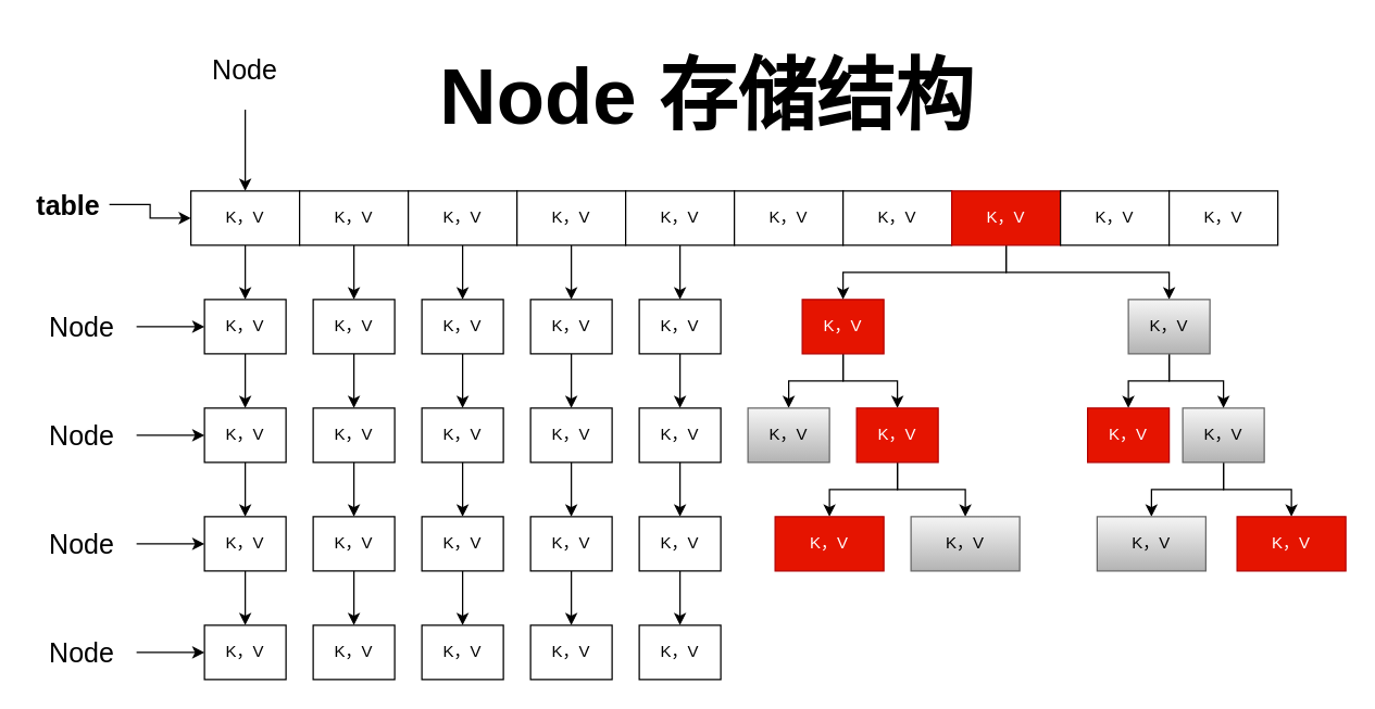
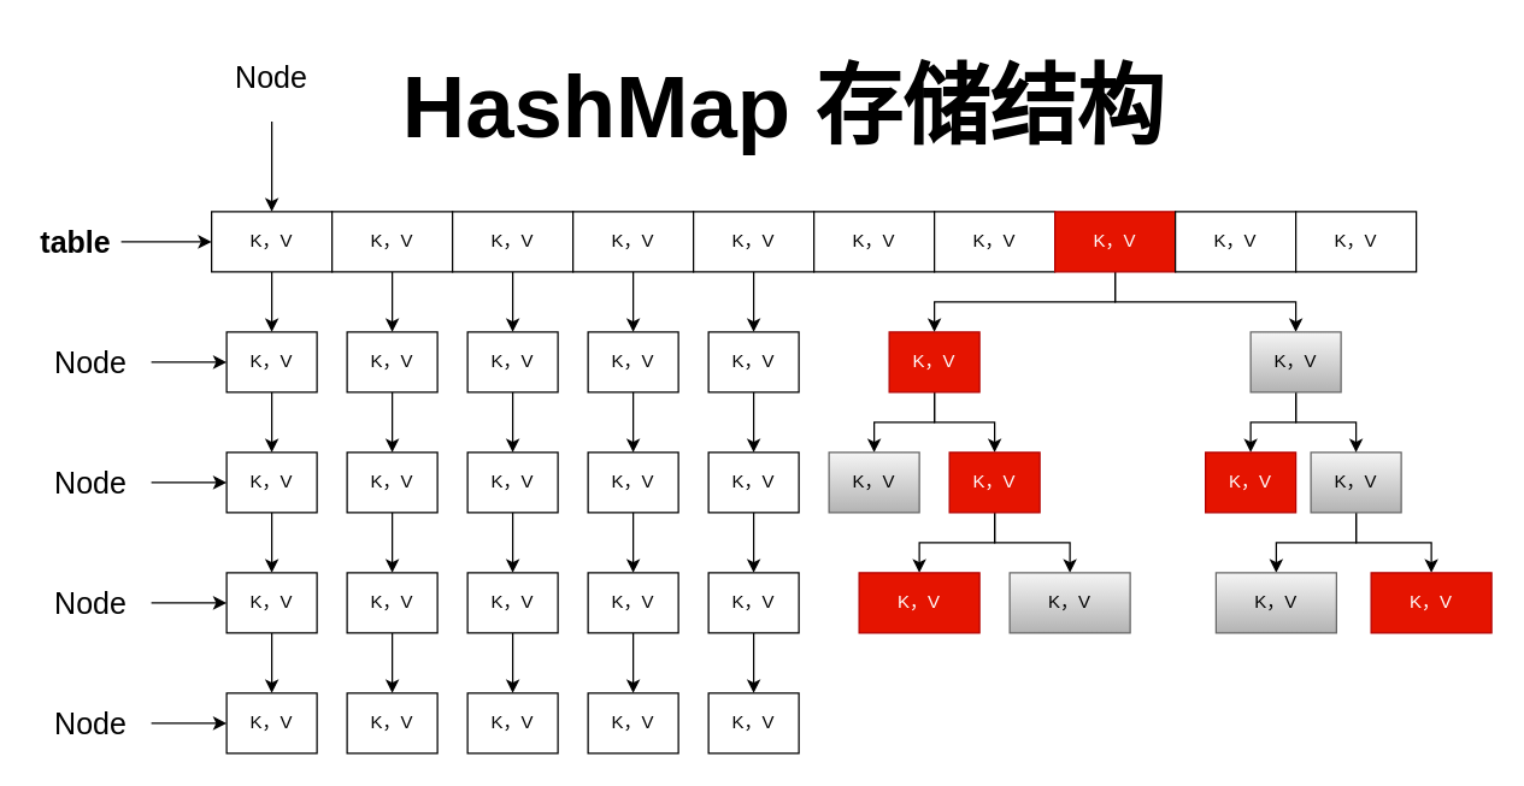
  <mxCell id="0" />
  <mxCell id="1" parent="0" />
  <mxCell id="2" style="edgeStyle=orthogonalEdgeStyle;rounded=0;orthogonalLoop=1;jettySize=auto;html=1;entryX=0.5;entryY=0;entryDx=0;entryDy=0;fontSize=20;" edge="1" parent="1" source="3" target="13"><mxGeometry relative="1" as="geometry" /></mxCell>
  <mxCell id="3" value="K，V" style="rounded=0;whiteSpace=wrap;html=1;" vertex="1" parent="1"><mxGeometry x="140" y="140" width="80" height="40" as="geometry" /></mxCell>
  <mxCell id="4" style="edgeStyle=orthogonalEdgeStyle;rounded=0;orthogonalLoop=1;jettySize=auto;html=1;fontSize=20;" edge="1" parent="1" source="5" target="20"><mxGeometry relative="1" as="geometry" /></mxCell>
  <mxCell id="5" value="K，V" style="rounded=0;whiteSpace=wrap;html=1;" vertex="1" parent="1"><mxGeometry x="220" y="140" width="80" height="40" as="geometry" /></mxCell>
  <mxCell id="6" style="edgeStyle=orthogonalEdgeStyle;rounded=0;orthogonalLoop=1;jettySize=auto;html=1;entryX=0.5;entryY=0;entryDx=0;entryDy=0;fontSize=20;" edge="1" parent="1" source="7"><mxGeometry relative="1" as="geometry"><mxPoint x="340" y="220" as="targetPoint" /></mxGeometry></mxCell>
  <mxCell id="7" value="K，V" style="rounded=0;whiteSpace=wrap;html=1;" vertex="1" parent="1"><mxGeometry x="300" y="140" width="80" height="40" as="geometry" /></mxCell>
  <mxCell id="8" style="edgeStyle=orthogonalEdgeStyle;rounded=0;orthogonalLoop=1;jettySize=auto;html=1;entryX=0.5;entryY=0;entryDx=0;entryDy=0;fontSize=20;" edge="1" parent="1" source="9" target="47"><mxGeometry relative="1" as="geometry" /></mxCell>
  <mxCell id="9" value="K，V" style="rounded=0;whiteSpace=wrap;html=1;" vertex="1" parent="1"><mxGeometry x="380" y="140" width="80" height="40" as="geometry" /></mxCell>
  <mxCell id="10" style="edgeStyle=orthogonalEdgeStyle;rounded=0;orthogonalLoop=1;jettySize=auto;html=1;entryX=0.5;entryY=0;entryDx=0;entryDy=0;fontSize=20;" edge="1" parent="1" source="11" target="33"><mxGeometry relative="1" as="geometry" /></mxCell>
  <mxCell id="11" value="K，V" style="rounded=0;whiteSpace=wrap;html=1;" vertex="1" parent="1"><mxGeometry x="460" y="140" width="80" height="40" as="geometry" /></mxCell>
  <mxCell id="12" style="edgeStyle=orthogonalEdgeStyle;rounded=0;orthogonalLoop=1;jettySize=auto;html=1;entryX=0.5;entryY=0;entryDx=0;entryDy=0;fontSize=20;" edge="1" parent="1" source="13" target="15"><mxGeometry relative="1" as="geometry" /></mxCell>
  <mxCell id="13" value="K，V" style="rounded=0;whiteSpace=wrap;html=1;" vertex="1" parent="1"><mxGeometry x="150" y="220" width="60" height="40" as="geometry" /></mxCell>
  <mxCell id="14" style="edgeStyle=orthogonalEdgeStyle;rounded=0;orthogonalLoop=1;jettySize=auto;html=1;entryX=0.5;entryY=0;entryDx=0;entryDy=0;fontSize=20;" edge="1" parent="1" source="15" target="17"><mxGeometry relative="1" as="geometry" /></mxCell>
  <mxCell id="15" value="K，V" style="rounded=0;whiteSpace=wrap;html=1;" vertex="1" parent="1"><mxGeometry x="150" y="300" width="60" height="40" as="geometry" /></mxCell>
  <mxCell id="16" style="edgeStyle=orthogonalEdgeStyle;rounded=0;orthogonalLoop=1;jettySize=auto;html=1;fontSize=20;" edge="1" parent="1" source="17" target="18"><mxGeometry relative="1" as="geometry" /></mxCell>
  <mxCell id="17" value="K，V" style="rounded=0;whiteSpace=wrap;html=1;" vertex="1" parent="1"><mxGeometry x="150" y="380" width="60" height="40" as="geometry" /></mxCell>
  <mxCell id="18" value="K，V" style="rounded=0;whiteSpace=wrap;html=1;" vertex="1" parent="1"><mxGeometry x="150" y="460" width="60" height="40" as="geometry" /></mxCell>
  <mxCell id="19" style="edgeStyle=orthogonalEdgeStyle;rounded=0;orthogonalLoop=1;jettySize=auto;html=1;entryX=0.5;entryY=0;entryDx=0;entryDy=0;fontSize=20;" edge="1" parent="1" source="20" target="22"><mxGeometry relative="1" as="geometry" /></mxCell>
  <mxCell id="20" value="K，V" style="rounded=0;whiteSpace=wrap;html=1;" vertex="1" parent="1"><mxGeometry x="230" y="220" width="60" height="40" as="geometry" /></mxCell>
  <mxCell id="21" style="edgeStyle=orthogonalEdgeStyle;rounded=0;orthogonalLoop=1;jettySize=auto;html=1;fontSize=20;" edge="1" parent="1" source="22" target="24"><mxGeometry relative="1" as="geometry" /></mxCell>
  <mxCell id="22" value="K，V" style="rounded=0;whiteSpace=wrap;html=1;" vertex="1" parent="1"><mxGeometry x="230" y="300" width="60" height="40" as="geometry" /></mxCell>
  <mxCell id="23" style="edgeStyle=orthogonalEdgeStyle;rounded=0;orthogonalLoop=1;jettySize=auto;html=1;entryX=0.5;entryY=0;entryDx=0;entryDy=0;fontSize=20;" edge="1" parent="1" source="24" target="25"><mxGeometry relative="1" as="geometry" /></mxCell>
  <mxCell id="24" value="K，V" style="rounded=0;whiteSpace=wrap;html=1;" vertex="1" parent="1"><mxGeometry x="230" y="380" width="60" height="40" as="geometry" /></mxCell>
  <mxCell id="25" value="K，V" style="rounded=0;whiteSpace=wrap;html=1;" vertex="1" parent="1"><mxGeometry x="230" y="460" width="60" height="40" as="geometry" /></mxCell>
  <mxCell id="26" style="edgeStyle=orthogonalEdgeStyle;rounded=0;orthogonalLoop=1;jettySize=auto;html=1;entryX=0;entryY=0.5;entryDx=0;entryDy=0;fontSize=20;" edge="1" parent="1" source="27" target="3"><mxGeometry relative="1" as="geometry" /></mxCell>
- <mxCell id="27" value="table" style="text;html=1;strokeColor=none;fillColor=none;align=center;verticalAlign=middle;whiteSpace=wrap;rounded=0;fontStyle=1;fontSize=20;" vertex="1" parent="1"><mxGeometry x="20" y="130" width="60" height="40" as="geometry" /></mxCell>
+ <mxCell id="27" value="table" style="text;html=1;strokeColor=none;fillColor=none;align=center;verticalAlign=middle;whiteSpace=wrap;rounded=0;fontStyle=1;fontSize=20;" vertex="1" parent="1"><mxGeometry x="20" y="140" width="60" height="40" as="geometry" /></mxCell>
  <mxCell id="28" style="edgeStyle=orthogonalEdgeStyle;rounded=0;orthogonalLoop=1;jettySize=auto;html=1;entryX=0.5;entryY=0;entryDx=0;entryDy=0;fontSize=20;" edge="1" parent="1" source="29" target="3"><mxGeometry relative="1" as="geometry" /></mxCell>
  <mxCell id="29" value="Node" style="text;html=1;strokeColor=none;fillColor=none;align=center;verticalAlign=middle;whiteSpace=wrap;rounded=0;fontSize=20;" vertex="1" parent="1"><mxGeometry x="140" width="80" height="60" as="geometry" y="20" /></mxCell>
  <mxCell id="30" style="edgeStyle=orthogonalEdgeStyle;rounded=0;orthogonalLoop=1;jettySize=auto;html=1;entryX=0;entryY=0.5;entryDx=0;entryDy=0;fontSize=20;" edge="1" parent="1" source="31" target="13"><mxGeometry relative="1" as="geometry" /></mxCell>
  <mxCell id="31" value="Node" style="text;html=1;strokeColor=none;fillColor=none;align=center;verticalAlign=middle;whiteSpace=wrap;rounded=0;fontSize=20;" vertex="1" parent="1"><mxGeometry x="20" y="220" width="80" height="40" as="geometry" /></mxCell>
  <mxCell id="32" style="edgeStyle=orthogonalEdgeStyle;rounded=0;orthogonalLoop=1;jettySize=auto;html=1;entryX=0.5;entryY=0;entryDx=0;entryDy=0;fontSize=20;" edge="1" parent="1" source="33" target="35"><mxGeometry relative="1" as="geometry" /></mxCell>
  <mxCell id="33" value="K，V" style="rounded=0;whiteSpace=wrap;html=1;" vertex="1" parent="1"><mxGeometry x="470" y="220" width="60" height="40" as="geometry" /></mxCell>
  <mxCell id="34" style="edgeStyle=orthogonalEdgeStyle;rounded=0;orthogonalLoop=1;jettySize=auto;html=1;entryX=0.5;entryY=0;entryDx=0;entryDy=0;fontSize=20;" edge="1" parent="1" source="35" target="37"><mxGeometry relative="1" as="geometry" /></mxCell>
  <mxCell id="35" value="K，V" style="rounded=0;whiteSpace=wrap;html=1;" vertex="1" parent="1"><mxGeometry x="470" y="300" width="60" height="40" as="geometry" /></mxCell>
  <mxCell id="36" style="edgeStyle=orthogonalEdgeStyle;rounded=0;orthogonalLoop=1;jettySize=auto;html=1;fontSize=20;" edge="1" parent="1" source="37" target="38"><mxGeometry relative="1" as="geometry" /></mxCell>
  <mxCell id="37" value="K，V" style="rounded=0;whiteSpace=wrap;html=1;" vertex="1" parent="1"><mxGeometry x="470" y="380" width="60" height="40" as="geometry" /></mxCell>
  <mxCell id="38" value="K，V" style="rounded=0;whiteSpace=wrap;html=1;" vertex="1" parent="1"><mxGeometry x="470" y="460" width="60" height="40" as="geometry" /></mxCell>
  <mxCell id="39" style="edgeStyle=orthogonalEdgeStyle;rounded=0;orthogonalLoop=1;jettySize=auto;html=1;entryX=0.5;entryY=0;entryDx=0;entryDy=0;fontSize=20;" edge="1" parent="1" source="40" target="42"><mxGeometry relative="1" as="geometry" /></mxCell>
  <mxCell id="40" value="K，V" style="rounded=0;whiteSpace=wrap;html=1;" vertex="1" parent="1"><mxGeometry x="310" y="220" width="60" height="40" as="geometry" /></mxCell>
  <mxCell id="41" style="edgeStyle=orthogonalEdgeStyle;rounded=0;orthogonalLoop=1;jettySize=auto;html=1;entryX=0.5;entryY=0;entryDx=0;entryDy=0;fontSize=20;" edge="1" parent="1" source="42" target="44"><mxGeometry relative="1" as="geometry" /></mxCell>
  <mxCell id="42" value="K，V" style="rounded=0;whiteSpace=wrap;html=1;" vertex="1" parent="1"><mxGeometry x="310" y="300" width="60" height="40" as="geometry" /></mxCell>
  <mxCell id="43" style="edgeStyle=orthogonalEdgeStyle;rounded=0;orthogonalLoop=1;jettySize=auto;html=1;fontSize=20;" edge="1" parent="1" source="44" target="45"><mxGeometry relative="1" as="geometry" /></mxCell>
  <mxCell id="44" value="K，V" style="rounded=0;whiteSpace=wrap;html=1;" vertex="1" parent="1"><mxGeometry x="310" y="380" width="60" height="40" as="geometry" /></mxCell>
  <mxCell id="45" value="K，V" style="rounded=0;whiteSpace=wrap;html=1;" vertex="1" parent="1"><mxGeometry x="310" y="460" width="60" height="40" as="geometry" /></mxCell>
  <mxCell id="46" style="edgeStyle=orthogonalEdgeStyle;rounded=0;orthogonalLoop=1;jettySize=auto;html=1;entryX=0.5;entryY=0;entryDx=0;entryDy=0;fontSize=20;" edge="1" parent="1" source="47" target="49"><mxGeometry relative="1" as="geometry" /></mxCell>
  <mxCell id="47" value="K，V" style="rounded=0;whiteSpace=wrap;html=1;" vertex="1" parent="1"><mxGeometry x="390" y="220" width="60" height="40" as="geometry" /></mxCell>
  <mxCell id="48" style="edgeStyle=orthogonalEdgeStyle;rounded=0;orthogonalLoop=1;jettySize=auto;html=1;fontSize=20;" edge="1" parent="1" source="49" target="51"><mxGeometry relative="1" as="geometry" /></mxCell>
  <mxCell id="49" value="K，V" style="rounded=0;whiteSpace=wrap;html=1;" vertex="1" parent="1"><mxGeometry x="390" y="300" width="60" height="40" as="geometry" /></mxCell>
  <mxCell id="50" style="edgeStyle=orthogonalEdgeStyle;rounded=0;orthogonalLoop=1;jettySize=auto;html=1;entryX=0.5;entryY=0;entryDx=0;entryDy=0;fontSize=20;" edge="1" parent="1" source="51" target="52"><mxGeometry relative="1" as="geometry" /></mxCell>
  <mxCell id="51" value="K，V" style="rounded=0;whiteSpace=wrap;html=1;" vertex="1" parent="1"><mxGeometry x="390" y="380" width="60" height="40" as="geometry" /></mxCell>
  <mxCell id="52" value="K，V" style="rounded=0;whiteSpace=wrap;html=1;" vertex="1" parent="1"><mxGeometry x="390" y="460" width="60" height="40" as="geometry" /></mxCell>
  <mxCell id="53" style="edgeStyle=orthogonalEdgeStyle;rounded=0;orthogonalLoop=1;jettySize=auto;html=1;entryX=0;entryY=0.5;entryDx=0;entryDy=0;fontSize=20;" edge="1" parent="1" source="54"><mxGeometry relative="1" as="geometry"><mxPoint x="150" y="320" as="targetPoint" /></mxGeometry></mxCell>
  <mxCell id="54" value="Node" style="text;html=1;strokeColor=none;fillColor=none;align=center;verticalAlign=middle;whiteSpace=wrap;rounded=0;fontSize=20;" vertex="1" parent="1"><mxGeometry x="20" y="300" width="80" height="40" as="geometry" /></mxCell>
  <mxCell id="55" style="edgeStyle=orthogonalEdgeStyle;rounded=0;orthogonalLoop=1;jettySize=auto;html=1;entryX=0;entryY=0.5;entryDx=0;entryDy=0;fontSize=20;" edge="1" parent="1" source="56"><mxGeometry relative="1" as="geometry"><mxPoint x="150" y="400" as="targetPoint" /></mxGeometry></mxCell>
  <mxCell id="56" value="Node" style="text;html=1;strokeColor=none;fillColor=none;align=center;verticalAlign=middle;whiteSpace=wrap;rounded=0;fontSize=20;" vertex="1" parent="1"><mxGeometry x="20" y="380" width="80" height="40" as="geometry" /></mxCell>
  <mxCell id="57" style="edgeStyle=orthogonalEdgeStyle;rounded=0;orthogonalLoop=1;jettySize=auto;html=1;entryX=0;entryY=0.5;entryDx=0;entryDy=0;fontSize=20;" edge="1" parent="1" source="58"><mxGeometry relative="1" as="geometry"><mxPoint x="150" y="480" as="targetPoint" /></mxGeometry></mxCell>
  <mxCell id="58" value="Node" style="text;html=1;strokeColor=none;fillColor=none;align=center;verticalAlign=middle;whiteSpace=wrap;rounded=0;fontSize=20;" vertex="1" parent="1"><mxGeometry x="20" y="460" width="80" height="40" as="geometry" /></mxCell>
- <mxCell id="59" value="Node 存储结构" style="text;html=1;strokeColor=none;fillColor=none;align=center;verticalAlign=middle;whiteSpace=wrap;rounded=0;fontSize=58;fontStyle=1" vertex="1" parent="1"><mxGeometry x="260" width="520" height="100" as="geometry" y="20" /></mxCell>
+ <mxCell id="59" value="HashMap 存储结构" style="text;html=1;strokeColor=none;fillColor=none;align=center;verticalAlign=middle;whiteSpace=wrap;rounded=0;fontSize=58;fontStyle=1" vertex="1" parent="1"><mxGeometry x="260" width="520" height="100" as="geometry" y="20" /></mxCell>
  <mxCell id="60" style="edgeStyle=orthogonalEdgeStyle;rounded=0;orthogonalLoop=1;jettySize=auto;html=1;entryX=0.5;entryY=0;entryDx=0;entryDy=0;fontSize=58;fontColor=#000000;" edge="1" parent="1" source="62" target="73"><mxGeometry relative="1" as="geometry" /></mxCell>
  <mxCell id="61" style="edgeStyle=orthogonalEdgeStyle;rounded=0;orthogonalLoop=1;jettySize=auto;html=1;entryX=0.5;entryY=0;entryDx=0;entryDy=0;fontSize=58;fontColor=#000000;" edge="1" parent="1" source="62" target="79"><mxGeometry relative="1" as="geometry" /></mxCell>
  <mxCell id="62" value="K，V" style="rounded=0;whiteSpace=wrap;html=1;fillColor=#e51400;strokeColor=#B20000;fontColor=#ffffff;" vertex="1" parent="1"><mxGeometry x="590" y="220" width="60" height="40" as="geometry" /></mxCell>
  <mxCell id="63" value="K，V" style="rounded=0;whiteSpace=wrap;html=1;" vertex="1" parent="1"><mxGeometry x="540" y="140" width="80" height="40" as="geometry" /></mxCell>
  <mxCell id="64" value="K，V" style="rounded=0;whiteSpace=wrap;html=1;" vertex="1" parent="1"><mxGeometry x="620" y="140" width="80" height="40" as="geometry" /></mxCell>
  <mxCell id="65" style="edgeStyle=orthogonalEdgeStyle;rounded=0;orthogonalLoop=1;jettySize=auto;html=1;entryX=0.5;entryY=0;entryDx=0;entryDy=0;fontSize=58;fontColor=#000000;" edge="1" parent="1" source="67" target="62"><mxGeometry relative="1" as="geometry"><Array as="points"><mxPoint x="740" y="200" /><mxPoint x="620" y="200" /></Array></mxGeometry></mxCell>
  <mxCell id="66" style="edgeStyle=orthogonalEdgeStyle;rounded=0;orthogonalLoop=1;jettySize=auto;html=1;fontSize=58;fontColor=#000000;" edge="1" parent="1" source="67" target="76"><mxGeometry relative="1" as="geometry"><Array as="points"><mxPoint x="740" y="200" /><mxPoint x="860" y="200" /></Array></mxGeometry></mxCell>
  <mxCell id="67" value="K，V" style="rounded=0;whiteSpace=wrap;html=1;labelBackgroundColor=none;fillColor=#e51400;strokeColor=#B20000;fontColor=#ffffff;" vertex="1" parent="1"><mxGeometry x="700" y="140" width="80" height="40" as="geometry" /></mxCell>
  <mxCell id="68" value="K，V" style="rounded=0;whiteSpace=wrap;html=1;" vertex="1" parent="1"><mxGeometry x="780" y="140" width="80" height="40" as="geometry" /></mxCell>
  <mxCell id="69" value="K，V" style="rounded=0;whiteSpace=wrap;html=1;" vertex="1" parent="1"><mxGeometry x="860" y="140" width="80" height="40" as="geometry" /></mxCell>
  <mxCell id="70" style="edgeStyle=orthogonalEdgeStyle;rounded=0;orthogonalLoop=1;jettySize=auto;html=1;entryX=0.5;entryY=0;entryDx=0;entryDy=0;fontSize=58;fontColor=#000000;" edge="1" parent="1" source="72" target="83"><mxGeometry relative="1" as="geometry" /></mxCell>
  <mxCell id="71" style="edgeStyle=orthogonalEdgeStyle;rounded=0;orthogonalLoop=1;jettySize=auto;html=1;entryX=0.5;entryY=0;entryDx=0;entryDy=0;fontSize=58;fontColor=#000000;" edge="1" parent="1" source="72" target="84"><mxGeometry relative="1" as="geometry" /></mxCell>
  <mxCell id="72" value="K，V" style="rounded=0;whiteSpace=wrap;html=1;gradientColor=#b3b3b3;fillColor=#f5f5f5;strokeColor=#666666;" vertex="1" parent="1"><mxGeometry x="870" y="300" width="60" height="40" as="geometry" /></mxCell>
  <mxCell id="73" value="K，V" style="rounded=0;whiteSpace=wrap;html=1;gradientColor=#b3b3b3;fillColor=#f5f5f5;strokeColor=#666666;" vertex="1" parent="1"><mxGeometry x="550" y="300" width="60" height="40" as="geometry" /></mxCell>
  <mxCell id="74" style="edgeStyle=orthogonalEdgeStyle;rounded=0;orthogonalLoop=1;jettySize=auto;html=1;entryX=0.5;entryY=0;entryDx=0;entryDy=0;fontSize=58;fontColor=#000000;" edge="1" parent="1" source="76" target="80"><mxGeometry relative="1" as="geometry" /></mxCell>
  <mxCell id="75" style="edgeStyle=orthogonalEdgeStyle;rounded=0;orthogonalLoop=1;jettySize=auto;html=1;entryX=0.5;entryY=0;entryDx=0;entryDy=0;fontSize=58;fontColor=#000000;" edge="1" parent="1" source="76" target="72"><mxGeometry relative="1" as="geometry" /></mxCell>
  <mxCell id="76" value="K，V" style="rounded=0;whiteSpace=wrap;html=1;gradientColor=#b3b3b3;fillColor=#f5f5f5;strokeColor=#666666;" vertex="1" parent="1"><mxGeometry x="830" y="220" width="60" height="40" as="geometry" /></mxCell>
  <mxCell id="77" style="edgeStyle=orthogonalEdgeStyle;rounded=0;orthogonalLoop=1;jettySize=auto;html=1;entryX=0.5;entryY=0;entryDx=0;entryDy=0;fontSize=58;fontColor=#000000;" edge="1" parent="1" source="79" target="81"><mxGeometry relative="1" as="geometry" /></mxCell>
  <mxCell id="78" style="edgeStyle=orthogonalEdgeStyle;rounded=0;orthogonalLoop=1;jettySize=auto;html=1;entryX=0.5;entryY=0;entryDx=0;entryDy=0;fontSize=58;fontColor=#000000;" edge="1" parent="1" source="79" target="82"><mxGeometry relative="1" as="geometry" /></mxCell>
  <mxCell id="79" value="K，V" style="rounded=0;whiteSpace=wrap;html=1;fillColor=#e51400;strokeColor=#B20000;fontColor=#ffffff;" vertex="1" parent="1"><mxGeometry x="630" y="300" width="60" height="40" as="geometry" /></mxCell>
  <mxCell id="80" value="K，V" style="rounded=0;whiteSpace=wrap;html=1;fillColor=#e51400;strokeColor=#B20000;fontColor=#ffffff;" vertex="1" parent="1"><mxGeometry x="800" y="300" width="60" height="40" as="geometry" /></mxCell>
  <mxCell id="81" value="K，V" style="rounded=0;whiteSpace=wrap;html=1;gradientColor=#b3b3b3;fillColor=#f5f5f5;strokeColor=#666666;" vertex="1" parent="1"><mxGeometry x="670" y="380" width="80" height="40" as="geometry" /></mxCell>
  <mxCell id="82" value="K，V" style="rounded=0;whiteSpace=wrap;html=1;fillColor=#e51400;strokeColor=#B20000;fontColor=#ffffff;" vertex="1" parent="1"><mxGeometry x="570" y="380" width="80" height="40" as="geometry" /></mxCell>
  <mxCell id="83" value="K，V" style="rounded=0;whiteSpace=wrap;html=1;fillColor=#e51400;strokeColor=#B20000;fontColor=#ffffff;" vertex="1" parent="1"><mxGeometry x="910" y="380" width="80" height="40" as="geometry" /></mxCell>
  <mxCell id="84" value="K，V" style="rounded=0;whiteSpace=wrap;html=1;gradientColor=#b3b3b3;fillColor=#f5f5f5;strokeColor=#666666;" vertex="1" parent="1"><mxGeometry x="807" y="380" width="80" height="40" as="geometry" /></mxCell>
